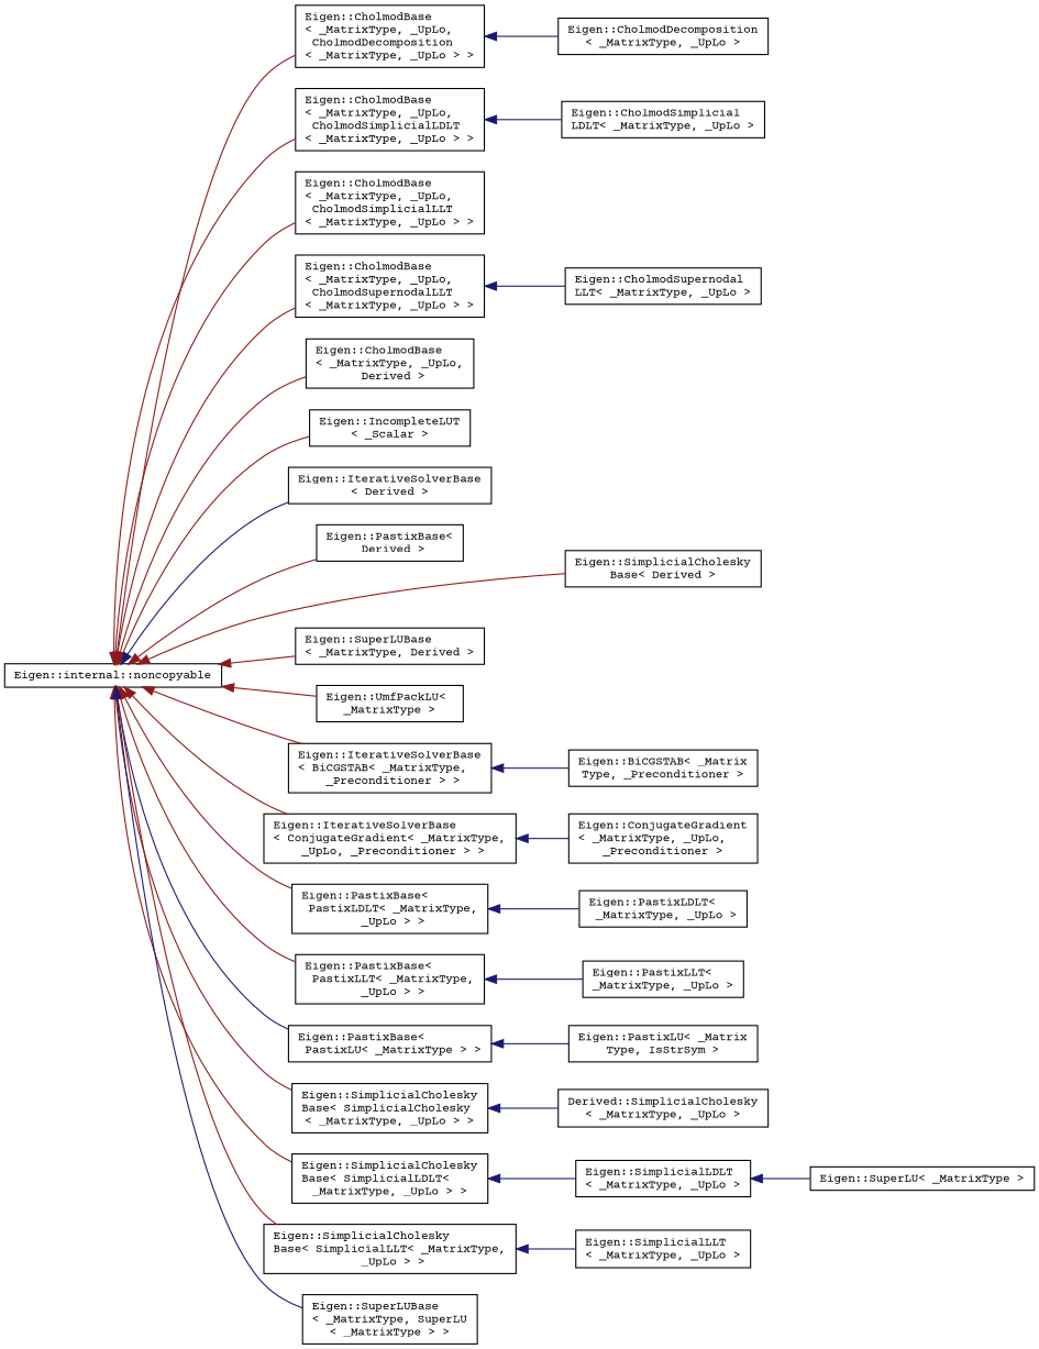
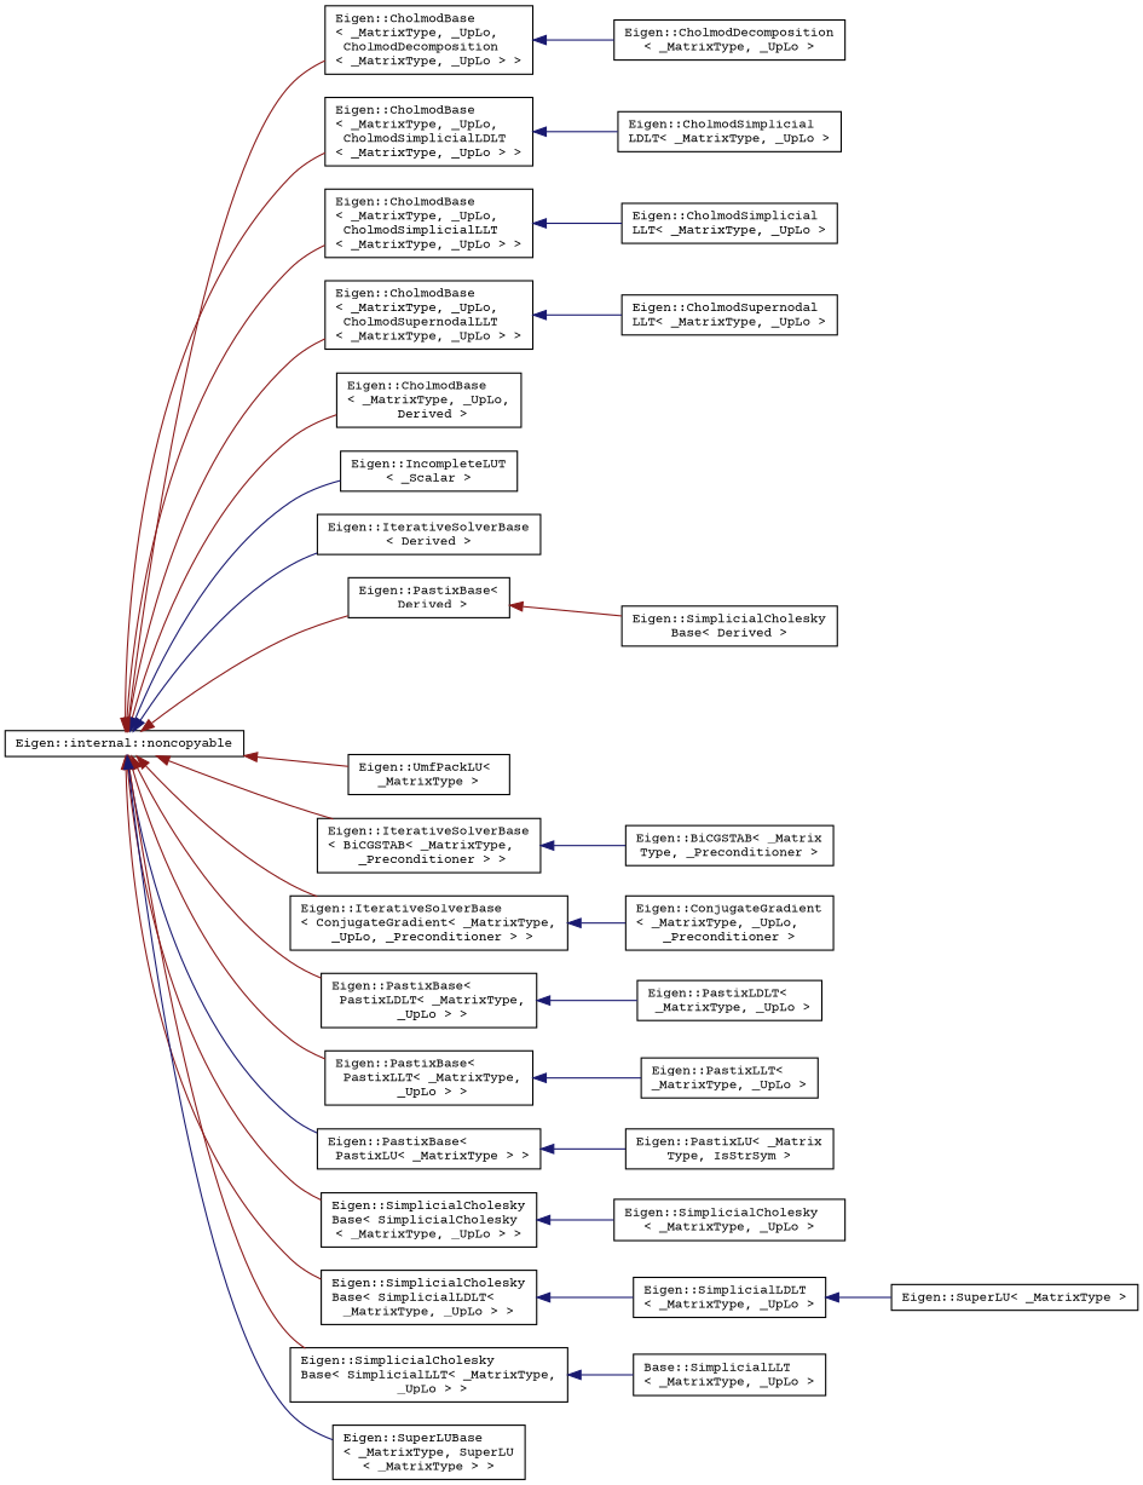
  digraph {
    fontname="Courier Prime"
    rankdir=LR
    node [color=black fillcolor=white fontname="Courier Prime" fontsize=10 shape=record style=filled]
    edge [color=firebrick4 dir=back fontname="Courier Prime" fontsize=10 labelfontname=Helvetica labelfontsize=10 style=solid]
    n1 [height=0.2 label="Eigen::internal::noncopyable" width=0.4]
    n2 [height=0.2 label="Eigen::CholmodBase\l\< _MatrixType, _UpLo,\l CholmodDecomposition\l\< _MatrixType, _UpLo \> \>" width=0.4]
    n3 [height=0.2 label="Eigen::CholmodBase\l\< _MatrixType, _UpLo,\l CholmodSimplicialLDLT\l\< _MatrixType, _UpLo \> \>" width=0.4]
    n4 [height=0.2 label="Eigen::CholmodBase\l\< _MatrixType, _UpLo,\l CholmodSimplicialLLT\l\< _MatrixType, _UpLo \> \>" width=0.4]
    n5 [height=0.2 label="Eigen::CholmodBase\l\< _MatrixType, _UpLo,\l CholmodSupernodalLLT\l\< _MatrixType, _UpLo \> \>" width=0.4]
    n6 [height=0.2 label="Eigen::CholmodBase\l\< _MatrixType, _UpLo,\l Derived \>" width=0.4]
    n7 [height=0.2 label="Eigen::IncompleteLUT\l\< _Scalar \>" width=0.4]
    n8 [height=0.2 label="Eigen::IterativeSolverBase\l\< Derived \>" width=0.4]
    n9 [height=0.2 label="Eigen::PastixBase\<\l Derived \>" width=0.4]
    n10 [height=0.2 label="Eigen::SimplicialCholesky\lBase\< Derived \>" width=0.4]
-   n11 [height=0.2 label="Eigen::SuperLUBase\l\< _MatrixType, Derived \>" width=0.4]
    n12 [height=0.2 label="Eigen::UmfPackLU\< \l_MatrixType \>" width=0.4]
    n13 [height=0.2 label="Eigen::IterativeSolverBase\l\< BiCGSTAB\< _MatrixType,\l _Preconditioner \> \>" width=0.4]
    n14 [height=0.2 label="Eigen::IterativeSolverBase\l\< ConjugateGradient\< _MatrixType,\l _UpLo, _Preconditioner \> \>" width=0.4]
    n15 [height=0.2 label="Eigen::PastixBase\<\l PastixLDLT\< _MatrixType,\l _UpLo \> \>" width=0.4]
    n16 [height=0.2 label="Eigen::PastixBase\<\l PastixLLT\< _MatrixType,\l _UpLo \> \>" width=0.4]
    n17 [height=0.2 label="Eigen::PastixBase\<\l PastixLU\< _MatrixType \> \>" width=0.4]
    n18 [height=0.2 label="Eigen::SimplicialCholesky\lBase\< SimplicialCholesky\l\< _MatrixType, _UpLo \> \>" width=0.4]
    n19 [height=0.2 label="Eigen::SimplicialCholesky\lBase\< SimplicialLDLT\< \l_MatrixType, _UpLo \> \>" width=0.4]
    n20 [height=0.2 label="Eigen::SimplicialCholesky\lBase\< SimplicialLLT\< _MatrixType,\l _UpLo \> \>" width=0.4]
    n21 [height=0.2 label="Eigen::SuperLUBase\l\< _MatrixType, SuperLU\l\< _MatrixType \> \>" width=0.4]
    n22 [height=0.2 label="Eigen::CholmodDecomposition\l\< _MatrixType, _UpLo \>" width=0.4]
    n23 [height=0.2 label="Eigen::CholmodSimplicial\lLDLT\< _MatrixType, _UpLo \>" width=0.4]
+   n24 [height=0.2 label="Eigen::CholmodSimplicial\lLLT\< _MatrixType, _UpLo \>" width=0.4]
    n25 [height=0.2 label="Eigen::CholmodSupernodal\lLLT\< _MatrixType, _UpLo \>" width=0.4]
    n26 [height=0.2 label="Eigen::BiCGSTAB\< _Matrix\lType, _Preconditioner \>" width=0.4]
    n27 [height=0.2 label="Eigen::ConjugateGradient\l\< _MatrixType, _UpLo, \l_Preconditioner \>" width=0.4]
    n28 [height=0.2 label="Eigen::PastixLDLT\<\l _MatrixType, _UpLo \>" width=0.4]
    n29 [height=0.2 label="Eigen::PastixLLT\< \l_MatrixType, _UpLo \>" width=0.4]
    n30 [height=0.2 label="Eigen::PastixLU\< _Matrix\lType, IsStrSym \>" width=0.4]
-   n31 [height=0.2 label="Derived::SimplicialCholesky\l\< _MatrixType, _UpLo \>" width=0.4]
+   n31 [height=0.2 label="Eigen::SimplicialCholesky\l\< _MatrixType, _UpLo \>" width=0.4]
    n32 [height=0.2 label="Eigen::SimplicialLDLT\l\< _MatrixType, _UpLo \>" width=0.4]
-   n33 [height=0.2 label="Eigen::SimplicialLLT\l\< _MatrixType, _UpLo \>" width=0.4]
+   n33 [height=0.2 label="Base::SimplicialLLT\l\< _MatrixType, _UpLo \>" width=0.4]
    n34 [height=0.2 label="Eigen::SuperLU\< _MatrixType \>" width=0.4]
    n1 -> n2
    n1 -> n3
    n1 -> n4
    n1 -> n5
    n1 -> n6
-   n1 -> n7
+   n1 -> n7 [color=midnightblue]
    n1 -> n8 [color=midnightblue]
    n1 -> n9
-   n1 -> n10
-   n1 -> n11
+   n9 -> n10
    n1 -> n12
    n1 -> n13
    n1 -> n14
    n1 -> n15
    n1 -> n16
    n1 -> n17 [color=midnightblue]
    n1 -> n18
    n1 -> n19
    n1 -> n20
    n1 -> n21 [color=midnightblue]
    n2 -> n22 [color=midnightblue]
    n3 -> n23 [color=midnightblue]
+   n4 -> n24 [color=midnightblue]
    n5 -> n25 [color=midnightblue]
    n13 -> n26 [color=midnightblue]
    n14 -> n27 [color=midnightblue]
    n15 -> n28 [color=midnightblue]
    n16 -> n29 [color=midnightblue]
    n17 -> n30 [color=midnightblue]
    n18 -> n31 [color=midnightblue]
    n19 -> n32 [color=midnightblue]
    n20 -> n33 [color=midnightblue]
    n32 -> n34 [color=midnightblue]
  }
